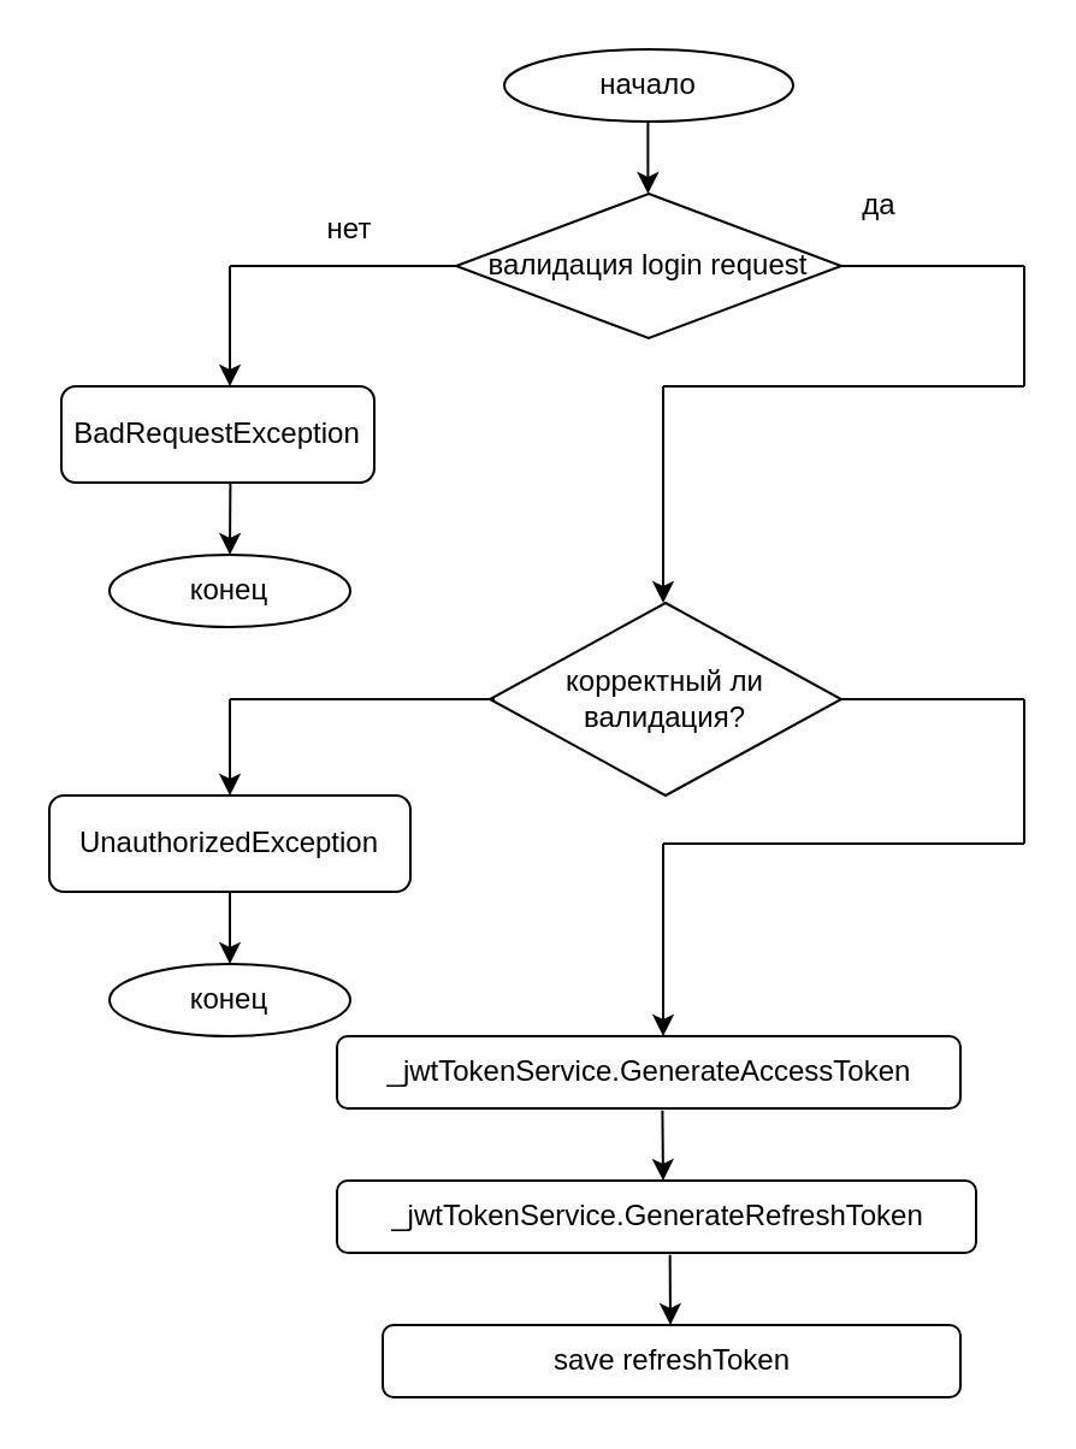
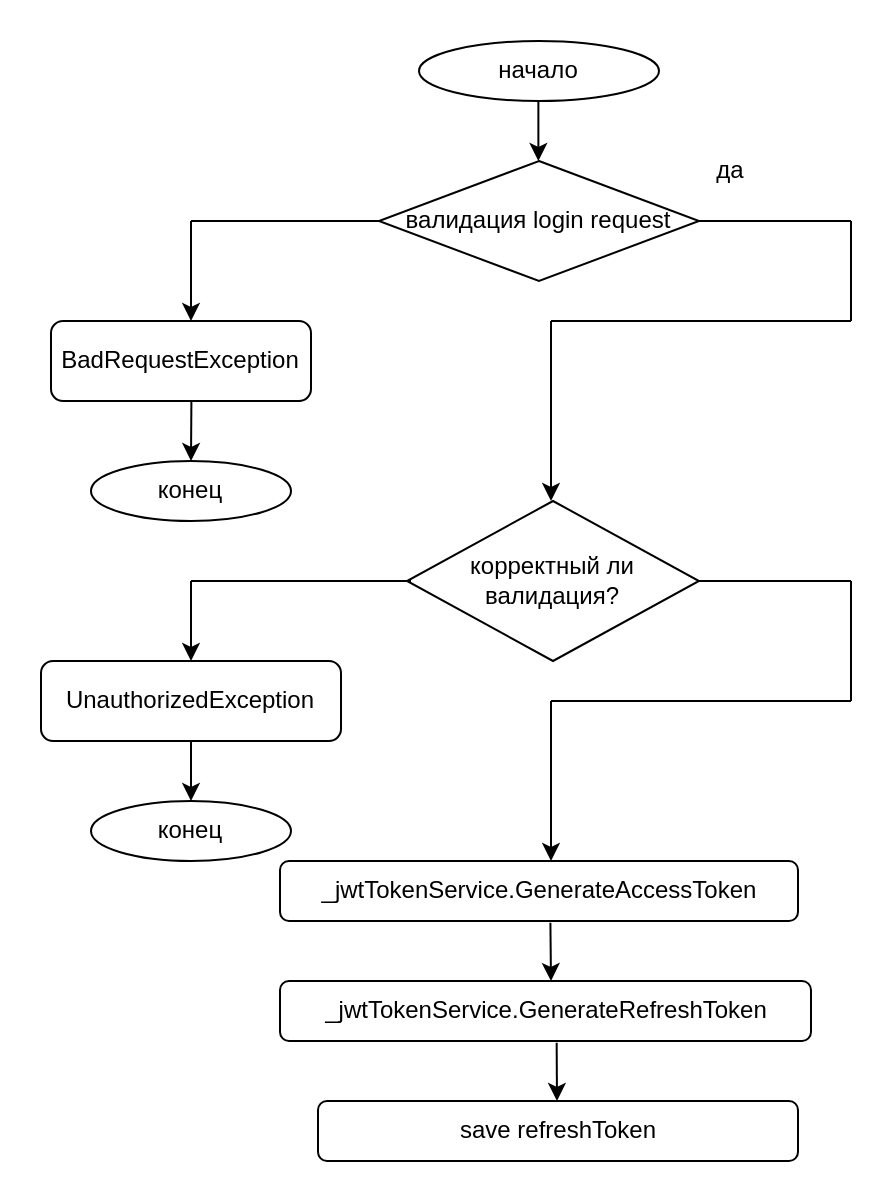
  <mxCell id="0" />
  <mxCell id="1" parent="0" />
  <mxCell id="2" value="начало" style="ellipse;whiteSpace=wrap;html=1;" vertex="1" parent="1"><mxGeometry x="209" y="20" width="120" height="30" as="geometry" /></mxCell>
  <mxCell id="3" value="" style="endArrow=classic;html=1;rounded=0;" edge="1" parent="1"><mxGeometry width="50" height="50" relative="1" as="geometry"><mxPoint x="268.69" y="50" as="sourcePoint" /><mxPoint x="268.69" y="80" as="targetPoint" /><Array as="points"><mxPoint x="268.69" y="60" /></Array></mxGeometry></mxCell>
  <mxCell id="4" value="валидация login request" style="rhombus;whiteSpace=wrap;html=1;" vertex="1" parent="1"><mxGeometry x="189" y="80" width="160" height="60" as="geometry" /></mxCell>
  <mxCell id="5" value="" style="endArrow=none;html=1;rounded=0;entryX=0;entryY=0.5;entryDx=0;entryDy=0;" edge="1" parent="1" target="4"><mxGeometry width="50" height="50" relative="1" as="geometry"><mxPoint x="95" y="110" as="sourcePoint" /><mxPoint x="185" y="110" as="targetPoint" /></mxGeometry></mxCell>
  <mxCell id="6" value="" style="endArrow=classic;html=1;rounded=0;" edge="1" parent="1"><mxGeometry width="50" height="50" relative="1" as="geometry"><mxPoint x="95" y="110" as="sourcePoint" /><mxPoint x="95" y="160" as="targetPoint" /></mxGeometry></mxCell>
  <mxCell id="7" value="BadRequestException" style="rounded=1;whiteSpace=wrap;html=1;" vertex="1" parent="1"><mxGeometry x="25" y="160" width="130" height="40" as="geometry" /></mxCell>
  <mxCell id="8" value="да" style="text;html=1;align=center;verticalAlign=middle;whiteSpace=wrap;rounded=0;" vertex="1" parent="1"><mxGeometry x="335" y="70" width="60" height="30" as="geometry" /></mxCell>
- <mxCell id="9" value="нет" style="text;html=1;align=center;verticalAlign=middle;whiteSpace=wrap;rounded=0;" vertex="1" parent="1"><mxGeometry x="115" y="80" width="60" height="30" as="geometry" /></mxCell>
  <mxCell id="10" value="" style="endArrow=classic;html=1;rounded=0;exitX=0.54;exitY=0.991;exitDx=0;exitDy=0;exitPerimeter=0;" edge="1" parent="1" source="7"><mxGeometry width="50" height="50" relative="1" as="geometry"><mxPoint x="95" y="260" as="sourcePoint" /><mxPoint x="95" y="230" as="targetPoint" /></mxGeometry></mxCell>
  <mxCell id="11" value="конец" style="ellipse;whiteSpace=wrap;html=1;" vertex="1" parent="1"><mxGeometry x="45" y="230" width="100" height="30" as="geometry" /></mxCell>
  <mxCell id="12" value="" style="endArrow=none;html=1;rounded=0;exitX=1;exitY=0.5;exitDx=0;exitDy=0;" edge="1" parent="1" source="4"><mxGeometry width="50" height="50" relative="1" as="geometry"><mxPoint x="375" y="140" as="sourcePoint" /><mxPoint x="425" y="110" as="targetPoint" /></mxGeometry></mxCell>
  <mxCell id="13" value="" style="endArrow=none;html=1;rounded=0;" edge="1" parent="1"><mxGeometry width="50" height="50" relative="1" as="geometry"><mxPoint x="425" y="160" as="sourcePoint" /><mxPoint x="425" y="110" as="targetPoint" /></mxGeometry></mxCell>
  <mxCell id="14" value="" style="endArrow=none;html=1;rounded=0;" edge="1" parent="1"><mxGeometry width="50" height="50" relative="1" as="geometry"><mxPoint x="275" y="160" as="sourcePoint" /><mxPoint x="425" y="160" as="targetPoint" /></mxGeometry></mxCell>
  <mxCell id="15" value="" style="endArrow=classic;html=1;rounded=0;" edge="1" parent="1"><mxGeometry width="50" height="50" relative="1" as="geometry"><mxPoint x="275" y="160" as="sourcePoint" /><mxPoint x="275" y="250" as="targetPoint" /></mxGeometry></mxCell>
  <mxCell id="16" value="корректный ли валидация?" style="rhombus;whiteSpace=wrap;html=1;" vertex="1" parent="1"><mxGeometry x="203" y="250" width="146" height="80" as="geometry" /></mxCell>
  <mxCell id="17" value="" style="endArrow=none;html=1;rounded=0;" edge="1" parent="1"><mxGeometry width="50" height="50" relative="1" as="geometry"><mxPoint x="95" y="290" as="sourcePoint" /><mxPoint x="205" y="290" as="targetPoint" /></mxGeometry></mxCell>
  <mxCell id="18" value="" style="endArrow=classic;html=1;rounded=0;" edge="1" parent="1"><mxGeometry width="50" height="50" relative="1" as="geometry"><mxPoint x="95" y="290" as="sourcePoint" /><mxPoint x="95" y="330" as="targetPoint" /></mxGeometry></mxCell>
  <mxCell id="19" value="UnauthorizedException" style="rounded=1;whiteSpace=wrap;html=1;" vertex="1" parent="1"><mxGeometry x="20" y="330" width="150" height="40" as="geometry" /></mxCell>
  <mxCell id="20" value="" style="endArrow=classic;html=1;rounded=0;exitX=0.5;exitY=1;exitDx=0;exitDy=0;" edge="1" parent="1" source="19"><mxGeometry width="50" height="50" relative="1" as="geometry"><mxPoint x="95" y="420" as="sourcePoint" /><mxPoint x="95" y="400" as="targetPoint" /></mxGeometry></mxCell>
  <mxCell id="21" value="конец" style="ellipse;whiteSpace=wrap;html=1;" vertex="1" parent="1"><mxGeometry x="45" y="400" width="100" height="30" as="geometry" /></mxCell>
  <mxCell id="22" value="" style="endArrow=none;html=1;rounded=0;exitX=1;exitY=0.5;exitDx=0;exitDy=0;" edge="1" parent="1" source="16"><mxGeometry width="50" height="50" relative="1" as="geometry"><mxPoint x="365" y="300" as="sourcePoint" /><mxPoint x="425" y="290" as="targetPoint" /></mxGeometry></mxCell>
  <mxCell id="23" value="" style="endArrow=none;html=1;rounded=0;" edge="1" parent="1"><mxGeometry width="50" height="50" relative="1" as="geometry"><mxPoint x="425" y="350" as="sourcePoint" /><mxPoint x="425" y="290" as="targetPoint" /></mxGeometry></mxCell>
  <mxCell id="24" value="" style="endArrow=none;html=1;rounded=0;" edge="1" parent="1"><mxGeometry width="50" height="50" relative="1" as="geometry"><mxPoint x="275" y="350" as="sourcePoint" /><mxPoint x="425" y="350" as="targetPoint" /></mxGeometry></mxCell>
  <mxCell id="25" value="" style="endArrow=classic;html=1;rounded=0;" edge="1" parent="1"><mxGeometry width="50" height="50" relative="1" as="geometry"><mxPoint x="275" y="350" as="sourcePoint" /><mxPoint x="275" y="430" as="targetPoint" /></mxGeometry></mxCell>
  <mxCell id="26" value="_jwtTokenService.GenerateAccessToken" style="rounded=1;whiteSpace=wrap;html=1;" vertex="1" parent="1"><mxGeometry x="139.5" y="430" width="259" height="30" as="geometry" /></mxCell>
  <mxCell id="27" value="" style="endArrow=classic;html=1;rounded=0;exitX=0.522;exitY=1.03;exitDx=0;exitDy=0;exitPerimeter=0;" edge="1" parent="1" source="26"><mxGeometry width="50" height="50" relative="1" as="geometry"><mxPoint x="265" y="540" as="sourcePoint" /><mxPoint x="275" y="490" as="targetPoint" /></mxGeometry></mxCell>
  <mxCell id="28" value="_jwtTokenService.GenerateRefreshToken" style="rounded=1;whiteSpace=wrap;html=1;" vertex="1" parent="1"><mxGeometry x="139.5" y="490" width="265.5" height="30" as="geometry" /></mxCell>
  <mxCell id="29" value="" style="endArrow=classic;html=1;rounded=0;exitX=0.521;exitY=1.03;exitDx=0;exitDy=0;exitPerimeter=0;" edge="1" parent="1" source="28"><mxGeometry width="50" height="50" relative="1" as="geometry"><mxPoint x="285" y="590" as="sourcePoint" /><mxPoint x="278" y="550" as="targetPoint" /></mxGeometry></mxCell>
  <mxCell id="30" value="save refreshToken" style="rounded=1;whiteSpace=wrap;html=1;" vertex="1" parent="1"><mxGeometry x="158.5" y="550" width="240" height="30" as="geometry" /></mxCell>
